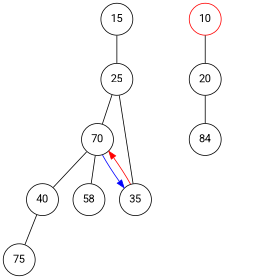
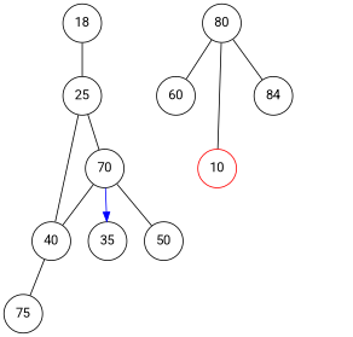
  digraph {
    fontname=Roboto
    node [fontname=Roboto shape=circle]
    edge [arrowhead=none arrowtail=none fontname=Roboto color=black]
-   n1 [label=15]
+   n1 [label=18]
    n2 [label=25]
    n3 [label=70]
    n4 [label=40]
-   n5 [label=20]
+   n5 [label=80]
+   n6 [label=60]
    n7 [label=84]
    n8 [label=35]
-   n9 [label=58]
+   n9 [label=50]
    n10 [label=75]
    n11 [label=70 style=invis]
    n12 [color=red label=10]
    n13 [label=58 style=invis]
    n14 [label=79 style=invis]
    n15 [label=78 style=invis]
    n1 -> n2 [color=""]
    n2 -> n3
-   n2 -> n8
+   n2 -> n4
    n3 -> n4
    n3 -> n8 [arrowhead=normal color=blue]
    n3 -> n9
    n4 -> n10
    n4 -> n11 [style=invis]
+   n5 -> n6
    n5 -> n7
+   n6 -> n12 [style=invis]
+   n6 -> n13 [style=invis]
    n7 -> n14 [style=invis]
    n7 -> n15 [style=invis]
-   n8 -> n3 [arrowhead=normal color=red]
    n12 -> n5
  }
